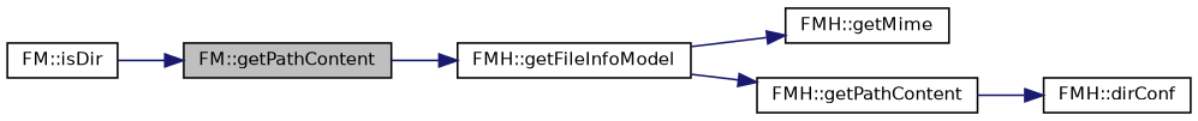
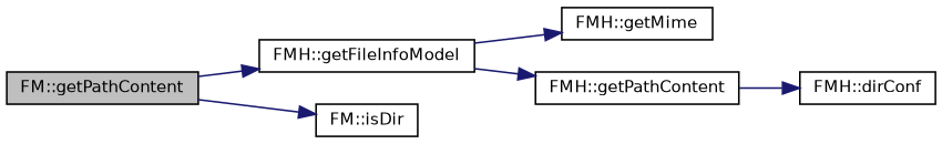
  digraph {
    rankdir=LR
    node [color=black fillcolor=white fontname=Helvetica fontsize=10 shape=record style=filled]
    edge [color=midnightblue fontname=Helvetica fontsize=10 labelfontname=Helvetica labelfontsize=10 style=solid]
    n1 [fillcolor=grey75 fontcolor=black height=0.2 label="FM::getPathContent" width=0.4]
    n2 [height=0.2 label="FMH::getFileInfoModel" width=0.4]
    n3 [height=0.2 label="FM::isDir" width=0.4]
    n4 [height=0.2 label="FMH::getMime" width=0.4]
    n5 [height=0.2 label="FMH::getPathContent" width=0.4]
    n6 [height=0.2 label="FMH::dirConf" width=0.4]
    n1 -> n2
-   n3 -> n1
+   n1 -> n3
    n2 -> n4
    n2 -> n5
    n5 -> n6
  }
